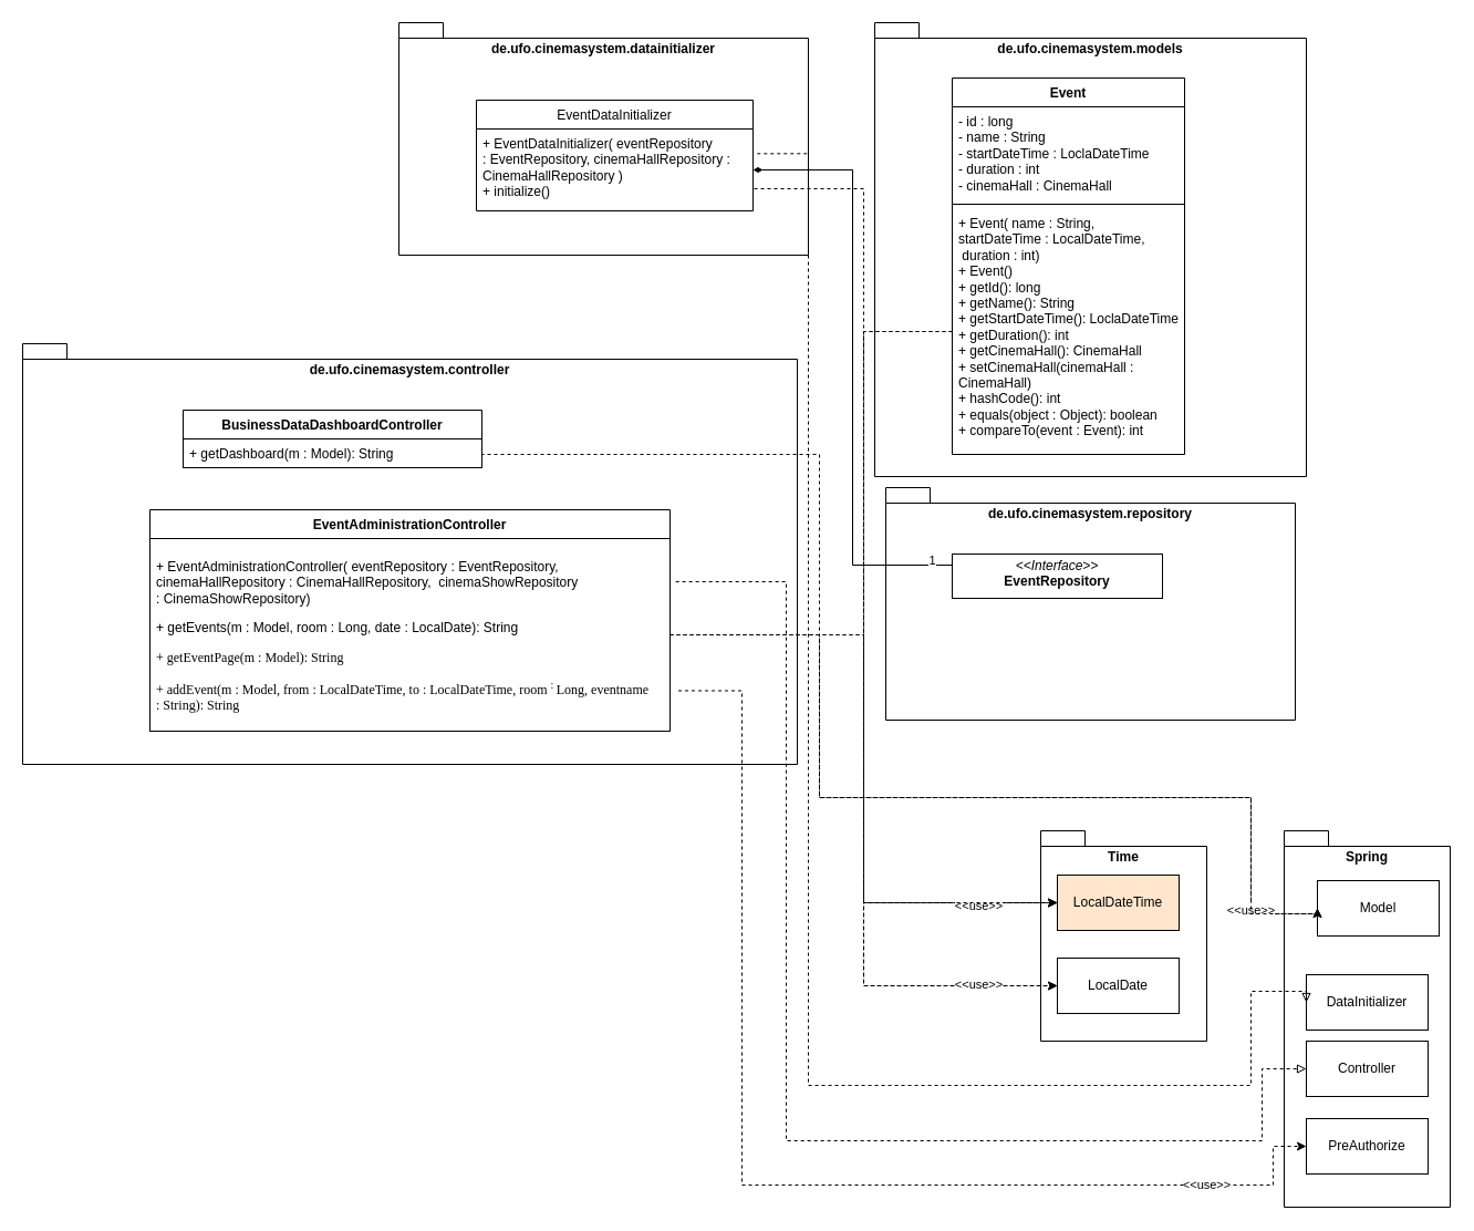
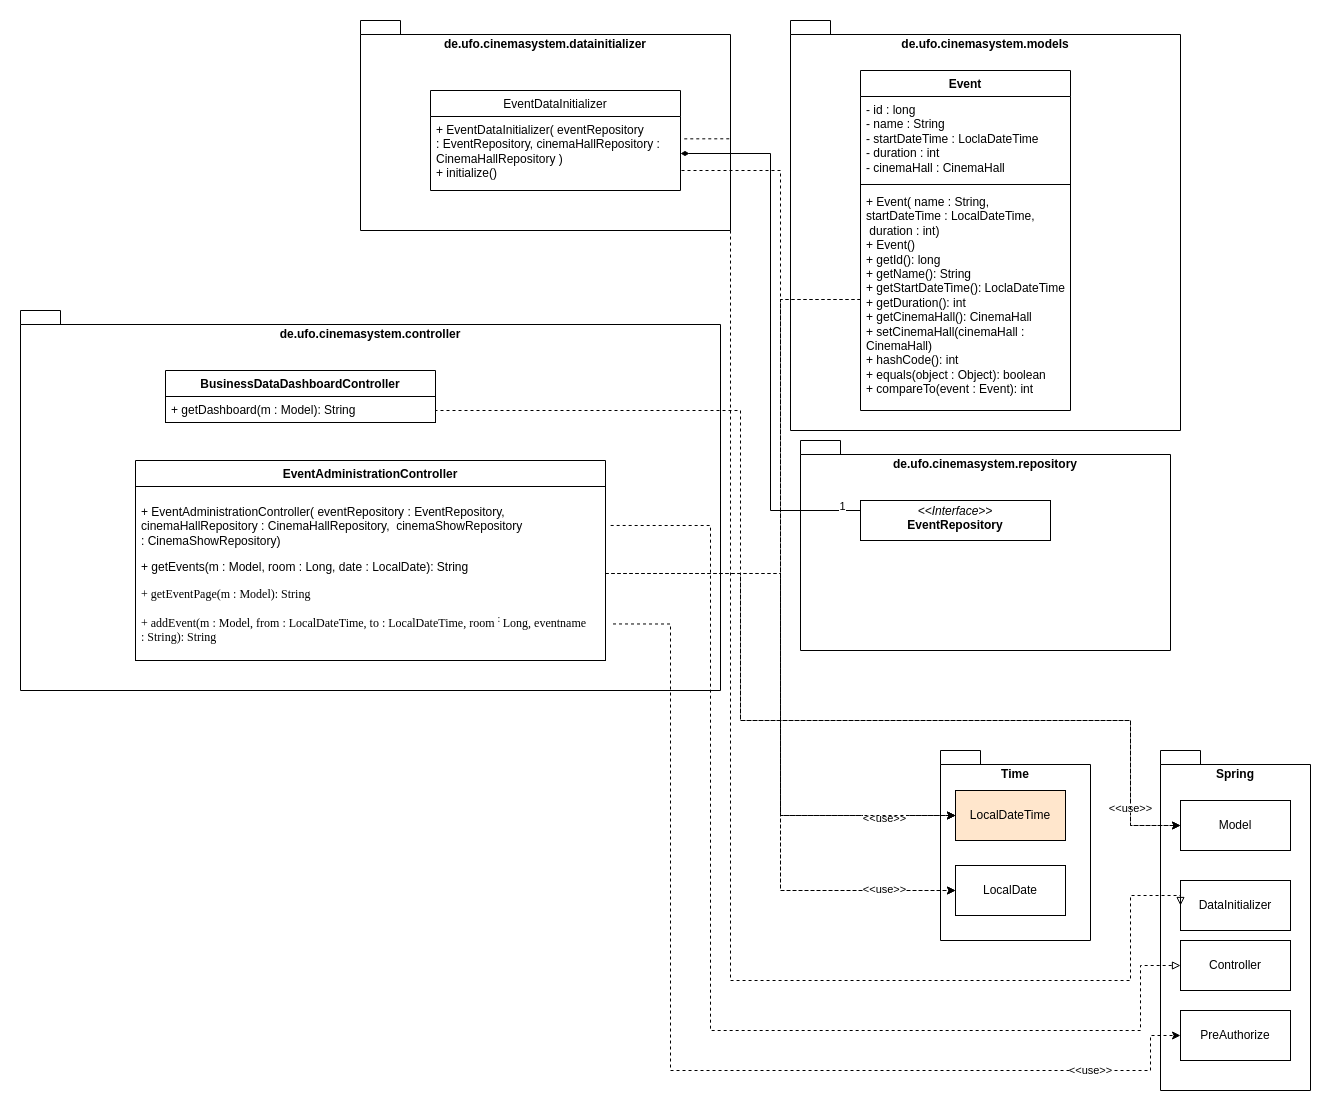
  <mxCell id="0" />
  <mxCell id="1" parent="0" />
  <mxCell id="2" value="de.ufo.cinemasystem.models" style="shape=folder;fontStyle=1;spacingTop=10;tabWidth=40;tabHeight=14;tabPosition=left;html=1;whiteSpace=wrap;align=center;verticalAlign=top;strokeColor=default;" parent="1" vertex="1"><mxGeometry x="790" y="20" width="390" height="410" as="geometry" /></mxCell>
  <mxCell id="3" value="de.ufo.cinemasystem.controller" style="shape=folder;fontStyle=1;spacingTop=10;tabWidth=40;tabHeight=14;tabPosition=left;html=1;whiteSpace=wrap;align=center;verticalAlign=top;strokeColor=default;" parent="1" vertex="1"><mxGeometry x="20" y="310" width="700" height="380" as="geometry" /></mxCell>
  <mxCell id="4" value="de.ufo.cinemasystem.datainitializer&lt;div&gt;&lt;br&gt;&lt;/div&gt;" style="shape=folder;fontStyle=1;spacingTop=10;tabWidth=40;tabHeight=14;tabPosition=left;html=1;whiteSpace=wrap;align=center;verticalAlign=top;strokeColor=default;" vertex="1" parent="1"><mxGeometry x="360" y="20" width="370" height="210" as="geometry" /></mxCell>
  <mxCell id="5" value="de.ufo.cinemasystem.repository" style="shape=folder;fontStyle=1;spacingTop=10;tabWidth=40;tabHeight=14;tabPosition=left;html=1;whiteSpace=wrap;align=center;verticalAlign=top;strokeColor=default;" vertex="1" parent="1"><mxGeometry x="800" y="440" width="370" height="210" as="geometry" /></mxCell>
  <mxCell id="6" value="BusinessDataDashboardController" style="swimlane;fontStyle=1;align=center;verticalAlign=top;childLayout=stackLayout;horizontal=1;startSize=26;horizontalStack=0;resizeParent=1;resizeParentMax=0;resizeLast=0;collapsible=1;marginBottom=0;whiteSpace=wrap;html=1;strokeColor=default;" vertex="1" parent="1"><mxGeometry x="165" y="370" width="270" height="52" as="geometry" /></mxCell>
  <mxCell id="7" value="+ getDashboard(m : Model): String" style="text;strokeColor=default;fillColor=none;align=left;verticalAlign=top;spacingLeft=4;spacingRight=4;overflow=hidden;rotatable=0;points=[[0,0.5],[1,0.5]];portConstraint=eastwest;whiteSpace=wrap;html=1;" vertex="1" parent="6"><mxGeometry y="26" width="270" height="26" as="geometry" /></mxCell>
  <mxCell id="8" value="EventAdministrationController" style="swimlane;fontStyle=1;align=center;verticalAlign=top;childLayout=stackLayout;horizontal=1;startSize=26;horizontalStack=0;resizeParent=1;resizeParentMax=0;resizeLast=0;collapsible=1;marginBottom=0;whiteSpace=wrap;html=1;strokeColor=default;" vertex="1" parent="1"><mxGeometry x="135" y="460" width="470" height="200" as="geometry"><mxRectangle x="-410" y="900" width="200" height="30" as="alternateBounds" /></mxGeometry></mxCell>
  <mxCell id="9" value="&lt;p style=&quot;&quot;&gt;&lt;font face=&quot;Helvetica&quot; style=&quot;font-size: 12px;&quot;&gt;&lt;font style=&quot;font-size: 12px;&quot;&gt;+&amp;nbsp;&lt;font style=&quot;font-size: 12px;&quot;&gt;EventAdministrationController( eventRepository :&amp;nbsp;&lt;/font&gt;&lt;/font&gt;&lt;font style=&quot;font-size: 12px;&quot;&gt;EventRepository,&amp;nbsp; cinemaHallRepository :&amp;nbsp;CinemaHallRepository,&amp;nbsp; cinemaShowRepository :&amp;nbsp;CinemaShowRepository)&lt;/font&gt;&lt;/font&gt;&lt;/p&gt;&lt;p style=&quot;&quot;&gt;&lt;font face=&quot;Helvetica&quot;&gt;&lt;font style=&quot;&quot;&gt;+&amp;nbsp;getEvents(m : Model,&amp;nbsp;room :&amp;nbsp;Long,&amp;nbsp;date :&amp;nbsp;&lt;/font&gt;LocalDate): String&lt;/font&gt;&lt;/p&gt;&lt;p style=&quot;&quot;&gt;&lt;font face=&quot;HL_ULJurnpfYBrmAbW_v&quot;&gt;+&amp;nbsp;getEventPage(m :&amp;nbsp;Model): String&lt;/font&gt;&lt;/p&gt;&lt;p style=&quot;&quot;&gt;&lt;font face=&quot;HL_ULJurnpfYBrmAbW_v&quot; style=&quot;font-size: 12px;&quot;&gt;&lt;font style=&quot;font-size: 12px;&quot;&gt;+&amp;nbsp;&lt;/font&gt;addEvent(m : Model,&amp;nbsp;from :&amp;nbsp;LocalDateTime, to : LocalDateTime,&amp;nbsp;room &lt;sup style=&quot;&quot;&gt;:&amp;nbsp;&lt;/sup&gt;Long,&amp;nbsp;eventname :&amp;nbsp;String): String&lt;/font&gt;&lt;/p&gt;" style="text;strokeColor=default;fillColor=none;align=left;verticalAlign=top;spacingLeft=4;spacingRight=4;overflow=hidden;rotatable=0;points=[[0,0.5],[1,0.5]];portConstraint=eastwest;whiteSpace=wrap;html=1;" vertex="1" parent="8"><mxGeometry y="26" width="470" height="174" as="geometry" /></mxCell>
  <mxCell id="10" value="Event" style="swimlane;fontStyle=1;align=center;verticalAlign=top;childLayout=stackLayout;horizontal=1;startSize=26;horizontalStack=0;resizeParent=1;resizeParentMax=0;resizeLast=0;collapsible=1;marginBottom=0;whiteSpace=wrap;html=1;" vertex="1" parent="1"><mxGeometry x="860" y="70" width="210" height="340" as="geometry" /></mxCell>
  <mxCell id="11" value="- id : long&lt;div&gt;- name : String&lt;/div&gt;&lt;div&gt;- startDateTime : LoclaDateTime&lt;/div&gt;&lt;div&gt;- duration : int&lt;/div&gt;&lt;div&gt;- cinemaHall : CinemaHall&lt;/div&gt;" style="text;strokeColor=none;fillColor=none;align=left;verticalAlign=top;spacingLeft=4;spacingRight=4;overflow=hidden;rotatable=0;points=[[0,0.5],[1,0.5]];portConstraint=eastwest;whiteSpace=wrap;html=1;" vertex="1" parent="10"><mxGeometry y="26" width="210" height="84" as="geometry" /></mxCell>
  <mxCell id="12" value="" style="line;strokeWidth=1;fillColor=none;align=left;verticalAlign=middle;spacingTop=-1;spacingLeft=3;spacingRight=3;rotatable=0;labelPosition=right;points=[];portConstraint=eastwest;strokeColor=inherit;" vertex="1" parent="10"><mxGeometry y="110" width="210" height="8" as="geometry" /></mxCell>
  <mxCell id="13" value="&lt;font style=&quot;font-size: 12px;&quot; face=&quot;Helvetica&quot;&gt;+&amp;nbsp;Event( name :&amp;nbsp;String,&amp;nbsp; startDateTime :&amp;nbsp;LocalDateTime, &amp;nbsp;duration :&amp;nbsp;int)&lt;/font&gt;&lt;div&gt;&lt;font style=&quot;font-size: 12px;&quot; face=&quot;Helvetica&quot;&gt;+ Event()&lt;/font&gt;&lt;/div&gt;&lt;div&gt;&lt;font style=&quot;font-size: 12px;&quot; face=&quot;Helvetica&quot;&gt;+ getId(): long&lt;/font&gt;&lt;/div&gt;&lt;div&gt;&lt;font style=&quot;font-size: 12px;&quot; face=&quot;Helvetica&quot;&gt;+ getName(): String&lt;/font&gt;&lt;/div&gt;&lt;div&gt;&lt;font style=&quot;font-size: 12px;&quot; face=&quot;Helvetica&quot;&gt;+ getStartDateTime(): LoclaDateTime&lt;/font&gt;&lt;/div&gt;&lt;div&gt;&lt;font style=&quot;font-size: 12px;&quot; face=&quot;Helvetica&quot;&gt;+ getDuration(): int&lt;/font&gt;&lt;/div&gt;&lt;div&gt;&lt;font style=&quot;font-size: 12px;&quot; face=&quot;Helvetica&quot;&gt;+ getCinemaHall(): CinemaHall&lt;/font&gt;&lt;/div&gt;&lt;div&gt;&lt;font style=&quot;font-size: 12px;&quot; face=&quot;Helvetica&quot;&gt;+ setCinemaHall(cinemaHall : CinemaHall)&lt;/font&gt;&lt;/div&gt;&lt;div&gt;&lt;font style=&quot;font-size: 12px;&quot; face=&quot;Helvetica&quot;&gt;+ hashCode(): int&lt;/font&gt;&lt;/div&gt;&lt;div&gt;&lt;font style=&quot;font-size: 12px;&quot; face=&quot;Helvetica&quot;&gt;+ equals(object : Object): boolean&lt;/font&gt;&lt;/div&gt;&lt;div&gt;&lt;font style=&quot;font-size: 12px;&quot; face=&quot;Helvetica&quot;&gt;+ compareTo(event : Event): int&lt;/font&gt;&lt;/div&gt;" style="text;strokeColor=none;fillColor=none;align=left;verticalAlign=top;spacingLeft=4;spacingRight=4;overflow=hidden;rotatable=0;points=[[0,0.5],[1,0.5]];portConstraint=eastwest;whiteSpace=wrap;html=1;" vertex="1" parent="10"><mxGeometry y="118" width="210" height="222" as="geometry" /></mxCell>
  <mxCell id="14" value="&lt;span style=&quot;font-weight: 400; text-align: left;&quot;&gt;EventDataInitializer&lt;/span&gt;" style="swimlane;fontStyle=1;align=center;verticalAlign=top;childLayout=stackLayout;horizontal=1;startSize=26;horizontalStack=0;resizeParent=1;resizeParentMax=0;resizeLast=0;collapsible=1;marginBottom=0;whiteSpace=wrap;html=1;" vertex="1" parent="1"><mxGeometry x="430" y="90" width="250" height="100" as="geometry" /></mxCell>
  <mxCell id="15" value="&lt;font style=&quot;font-size: 12px;&quot;&gt;+&amp;nbsp;EventDataInitializer( eventRepository :&amp;nbsp;EventRepository,&amp;nbsp;cinemaHallRepository&amp;nbsp;: CinemaHallRepository )&lt;/font&gt;&lt;div&gt;&lt;font style=&quot;font-size: 12px;&quot;&gt;+ initialize()&lt;/font&gt;&lt;/div&gt;" style="text;strokeColor=none;fillColor=none;align=left;verticalAlign=top;spacingLeft=4;spacingRight=4;overflow=hidden;rotatable=0;points=[[0,0.5],[1,0.5]];portConstraint=eastwest;whiteSpace=wrap;html=1;" vertex="1" parent="14"><mxGeometry y="26" width="250" height="74" as="geometry" /></mxCell>
  <mxCell id="16" value="&lt;p style=&quot;margin:0px;margin-top:4px;text-align:center;&quot;&gt;&lt;i&gt;&amp;lt;&amp;lt;Interface&amp;gt;&amp;gt;&lt;/i&gt;&lt;br&gt;&lt;b&gt;EventRepository&lt;/b&gt;&lt;/p&gt;&lt;p style=&quot;margin:0px;margin-left:4px;&quot;&gt;&lt;br&gt;&lt;/p&gt;" style="verticalAlign=top;align=left;overflow=fill;html=1;whiteSpace=wrap;" vertex="1" parent="1"><mxGeometry x="860" y="500" width="190" height="40" as="geometry" /></mxCell>
  <mxCell id="17" value="Spring" style="shape=folder;fontStyle=1;spacingTop=10;tabWidth=40;tabHeight=14;tabPosition=left;html=1;whiteSpace=wrap;align=center;verticalAlign=top;strokeColor=default;" vertex="1" parent="1"><mxGeometry x="1160" y="750" width="150" height="340" as="geometry" /></mxCell>
- <mxCell id="18" value="Model" style="html=1;whiteSpace=wrap;" vertex="1" parent="1"><mxGeometry x="1190" y="795" width="110" height="50" as="geometry" /></mxCell>
+ <mxCell id="18" value="Model" style="html=1;whiteSpace=wrap;" vertex="1" parent="1"><mxGeometry x="1180" y="800" width="110" height="50" as="geometry" /></mxCell>
  <mxCell id="19" value="DataInitializer" style="html=1;whiteSpace=wrap;" vertex="1" parent="1"><mxGeometry x="1180" y="880" width="110" height="50" as="geometry" /></mxCell>
  <mxCell id="20" value="Controller" style="html=1;whiteSpace=wrap;" vertex="1" parent="1"><mxGeometry x="1180" y="940" width="110" height="50" as="geometry" /></mxCell>
  <mxCell id="21" value="Time" style="shape=folder;fontStyle=1;spacingTop=10;tabWidth=40;tabHeight=14;tabPosition=left;html=1;whiteSpace=wrap;align=center;verticalAlign=top;strokeColor=default;" vertex="1" parent="1"><mxGeometry x="940" y="750" width="150" height="190" as="geometry" /></mxCell>
  <mxCell id="22" value="LocalDateTime" style="html=1;whiteSpace=wrap;fillColor=#ffe6cc;" vertex="1" parent="1"><mxGeometry x="955" y="790" width="110" height="50" as="geometry" /></mxCell>
  <mxCell id="23" value="LocalDate" style="html=1;whiteSpace=wrap;" vertex="1" parent="1"><mxGeometry x="955" y="865" width="110" height="50" as="geometry" /></mxCell>
  <mxCell id="24" value="&lt;div style=&quot;&quot;&gt;&lt;pre style=&quot;&quot;&gt;&lt;font style=&quot;font-size: 12px;&quot; face=&quot;Helvetica&quot;&gt;PreAuthorize&lt;/font&gt;&lt;/pre&gt;&lt;/div&gt;" style="html=1;whiteSpace=wrap;" vertex="1" parent="1"><mxGeometry x="1180" y="1010" width="110" height="50" as="geometry" /></mxCell>
  <mxCell id="25" style="edgeStyle=orthogonalEdgeStyle;rounded=0;orthogonalLoop=1;jettySize=auto;html=1;exitX=1;exitY=0.5;exitDx=0;exitDy=0;entryX=0;entryY=0.5;entryDx=0;entryDy=0;dashed=1;" edge="1" parent="1" source="9" target="22"><mxGeometry relative="1" as="geometry"><Array as="points"><mxPoint x="780" y="573" /><mxPoint x="780" y="815" /></Array></mxGeometry></mxCell>
  <mxCell id="26" style="edgeStyle=orthogonalEdgeStyle;rounded=0;orthogonalLoop=1;jettySize=auto;html=1;exitX=1;exitY=0.5;exitDx=0;exitDy=0;entryX=0;entryY=0.5;entryDx=0;entryDy=0;dashed=1;" edge="1" parent="1" source="9" target="23"><mxGeometry relative="1" as="geometry"><mxPoint x="710" y="617.93" as="sourcePoint" /><mxPoint x="1060" y="859.93" as="targetPoint" /><Array as="points"><mxPoint x="780" y="573" /><mxPoint x="780" y="890" /></Array></mxGeometry></mxCell>
  <mxCell id="27" style="edgeStyle=orthogonalEdgeStyle;rounded=0;orthogonalLoop=1;jettySize=auto;html=1;exitX=1;exitY=0.5;exitDx=0;exitDy=0;entryX=0;entryY=0.5;entryDx=0;entryDy=0;dashed=1;" edge="1" parent="1" source="9" target="18"><mxGeometry relative="1" as="geometry"><Array as="points"><mxPoint x="740" y="573" /><mxPoint x="740" y="720" /><mxPoint x="1130" y="720" /><mxPoint x="1130" y="825" /></Array></mxGeometry></mxCell>
  <mxCell id="28" value="&lt;span style=&quot;color: rgba(0, 0, 0, 0); font-family: monospace; font-size: 0px; text-align: start; background-color: rgb(27, 29, 30);&quot;&gt;%3CmxGraphModel%3E%3Croot%3E%3CmxCell%20id%3D%220%22%2F%3E%3CmxCell%20id%3D%221%22%20parent%3D%220%22%2F%3E%3CmxCell%20id%3D%222%22%20value%3D%22%26amp%3Blt%3B%26amp%3Blt%3Buse%26amp%3Bgt%3B%26amp%3Bgt%3B%22%20style%3D%22edgeLabel%3Bhtml%3D1%3Balign%3Dcenter%3BverticalAlign%3Dmiddle%3Bresizable%3D0%3Bpoints%3D%5B%5D%3B%22%20vertex%3D%221%22%20connectable%3D%220%22%20parent%3D%221%22%3E%3CmxGeometry%20x%3D%22650.333%22%20y%3D%22954.028%22%20as%3D%22geometry%22%2F%3E%3C%2FmxCell%3E%3C%2Froot%3E%3C%2FmxGraphModel%3E&amp;lt;&amp;lt;use&amp;gt;&amp;gt;&lt;/span&gt;" style="edgeLabel;html=1;align=center;verticalAlign=middle;resizable=0;points=[];" vertex="1" connectable="0" parent="27"><mxGeometry x="0.896" y="-4" relative="1" as="geometry"><mxPoint as="offset" /></mxGeometry></mxCell>
  <mxCell id="29" value="&amp;lt;&amp;lt;use&amp;gt;&amp;gt;" style="edgeLabel;html=1;align=center;verticalAlign=middle;resizable=0;points=[];" vertex="1" connectable="0" parent="27"><mxGeometry x="0.835" y="-1" relative="1" as="geometry"><mxPoint as="offset" /></mxGeometry></mxCell>
  <mxCell id="30" style="edgeStyle=orthogonalEdgeStyle;rounded=0;orthogonalLoop=1;jettySize=auto;html=1;exitX=0;exitY=0.25;exitDx=0;exitDy=0;entryX=1;entryY=0.5;entryDx=0;entryDy=0;endArrow=diamondThin;endFill=1;" edge="1" parent="1" source="16" target="15"><mxGeometry relative="1" as="geometry" /></mxCell>
  <mxCell id="31" value="1" style="edgeLabel;html=1;align=center;verticalAlign=middle;resizable=0;points=[];" vertex="1" connectable="0" parent="30"><mxGeometry x="-0.929" y="-5" relative="1" as="geometry"><mxPoint as="offset" /></mxGeometry></mxCell>
  <mxCell id="32" style="edgeStyle=orthogonalEdgeStyle;rounded=0;orthogonalLoop=1;jettySize=auto;html=1;exitX=0;exitY=0.5;exitDx=0;exitDy=0;entryX=0;entryY=0.5;entryDx=0;entryDy=0;dashed=1;" edge="1" parent="1" source="13" target="22"><mxGeometry relative="1" as="geometry"><mxPoint x="780" y="630" as="targetPoint" /><Array as="points"><mxPoint x="780" y="299" /><mxPoint x="780" y="815" /></Array></mxGeometry></mxCell>
  <mxCell id="33" value="&amp;lt;&amp;lt;use&amp;gt;&amp;gt;" style="edgeLabel;html=1;align=center;verticalAlign=middle;resizable=0;points=[];" vertex="1" connectable="0" parent="32"><mxGeometry x="0.814" y="-2" relative="1" as="geometry"><mxPoint as="offset" /></mxGeometry></mxCell>
  <mxCell id="34" style="edgeStyle=orthogonalEdgeStyle;rounded=0;orthogonalLoop=1;jettySize=auto;html=1;exitX=0;exitY=0.5;exitDx=0;exitDy=0;dashed=1;entryX=0;entryY=0.5;entryDx=0;entryDy=0;" edge="1" parent="1" source="13" target="23"><mxGeometry relative="1" as="geometry"><mxPoint x="920" y="980" as="targetPoint" /><mxPoint x="870" y="309" as="sourcePoint" /><Array as="points"><mxPoint x="780" y="299" /><mxPoint x="780" y="890" /></Array></mxGeometry></mxCell>
  <mxCell id="35" value="&amp;lt;&amp;lt;use&amp;gt;&amp;gt;" style="edgeLabel;html=1;align=center;verticalAlign=middle;resizable=0;points=[];" vertex="1" connectable="0" parent="34"><mxGeometry x="0.83" y="2" relative="1" as="geometry"><mxPoint as="offset" /></mxGeometry></mxCell>
  <mxCell id="36" style="edgeStyle=orthogonalEdgeStyle;rounded=0;orthogonalLoop=1;jettySize=auto;html=1;exitX=1;exitY=0.5;exitDx=0;exitDy=0;entryX=0;entryY=0.5;entryDx=0;entryDy=0;dashed=1;" edge="1" parent="1" source="15" target="22"><mxGeometry relative="1" as="geometry"><mxPoint x="780" y="292" as="targetPoint" /><Array as="points"><mxPoint x="680" y="170" /><mxPoint x="780" y="170" /><mxPoint x="780" y="815" /></Array></mxGeometry></mxCell>
  <mxCell id="37" style="edgeStyle=orthogonalEdgeStyle;rounded=0;orthogonalLoop=1;jettySize=auto;html=1;exitX=1;exitY=0.5;exitDx=0;exitDy=0;entryX=0;entryY=0.5;entryDx=0;entryDy=0;dashed=1;" edge="1" parent="1" source="7" target="18"><mxGeometry relative="1" as="geometry"><mxPoint x="615" y="583" as="sourcePoint" /><mxPoint x="1190" y="835" as="targetPoint" /><Array as="points"><mxPoint x="435" y="410" /><mxPoint x="740" y="410" /><mxPoint x="740" y="720" /><mxPoint x="1130" y="720" /><mxPoint x="1130" y="825" /></Array></mxGeometry></mxCell>
  <mxCell id="38" value="&lt;span style=&quot;color: rgba(0, 0, 0, 0); font-family: monospace; font-size: 0px; text-align: start; background-color: rgb(27, 29, 30);&quot;&gt;%3CmxGraphModel%3E%3Croot%3E%3CmxCell%20id%3D%220%22%2F%3E%3CmxCell%20id%3D%221%22%20parent%3D%220%22%2F%3E%3CmxCell%20id%3D%222%22%20value%3D%22%26amp%3Blt%3B%26amp%3Blt%3Buse%26amp%3Bgt%3B%26amp%3Bgt%3B%22%20style%3D%22edgeLabel%3Bhtml%3D1%3Balign%3Dcenter%3BverticalAlign%3Dmiddle%3Bresizable%3D0%3Bpoints%3D%5B%5D%3B%22%20vertex%3D%221%22%20connectable%3D%220%22%20parent%3D%221%22%3E%3CmxGeometry%20x%3D%22650.333%22%20y%3D%22954.028%22%20as%3D%22geometry%22%2F%3E%3C%2FmxCell%3E%3C%2Froot%3E%3C%2FmxGraphModel%3E&amp;lt;&amp;lt;use&amp;gt;&amp;gt;&lt;/span&gt;" style="edgeLabel;html=1;align=center;verticalAlign=middle;resizable=0;points=[];" vertex="1" connectable="0" parent="37"><mxGeometry x="0.896" y="-4" relative="1" as="geometry"><mxPoint as="offset" /></mxGeometry></mxCell>
  <mxCell id="39" style="edgeStyle=orthogonalEdgeStyle;rounded=0;orthogonalLoop=1;jettySize=auto;html=1;exitX=1.015;exitY=0.302;exitDx=0;exitDy=0;entryX=0;entryY=0.5;entryDx=0;entryDy=0;dashed=1;endArrow=block;endFill=0;exitPerimeter=0;" edge="1" parent="1" source="15" target="19"><mxGeometry relative="1" as="geometry"><mxPoint x="760" y="350" as="sourcePoint" /><Array as="points"><mxPoint x="730" y="138" /><mxPoint x="730" y="980" /><mxPoint x="1130" y="980" /><mxPoint x="1130" y="895" /></Array></mxGeometry></mxCell>
  <mxCell id="40" style="edgeStyle=orthogonalEdgeStyle;rounded=0;orthogonalLoop=1;jettySize=auto;html=1;exitX=1.011;exitY=0.224;exitDx=0;exitDy=0;entryX=0;entryY=0.5;entryDx=0;entryDy=0;dashed=1;endArrow=block;endFill=0;exitPerimeter=0;" edge="1" parent="1" source="9" target="20"><mxGeometry relative="1" as="geometry"><mxPoint x="1190" y="905" as="targetPoint" /><mxPoint x="694" y="148" as="sourcePoint" /><Array as="points"><mxPoint x="710" y="525" /><mxPoint x="710" y="1030" /><mxPoint x="1140" y="1030" /><mxPoint x="1140" y="965" /></Array></mxGeometry></mxCell>
  <mxCell id="41" style="edgeStyle=orthogonalEdgeStyle;rounded=0;orthogonalLoop=1;jettySize=auto;html=1;exitX=1.016;exitY=0.79;exitDx=0;exitDy=0;entryX=0;entryY=0.5;entryDx=0;entryDy=0;dashed=1;exitPerimeter=0;" edge="1" parent="1" source="9" target="24"><mxGeometry relative="1" as="geometry"><Array as="points"><mxPoint x="670" y="624" /><mxPoint x="670" y="1070" /><mxPoint x="1150" y="1070" /><mxPoint x="1150" y="1035" /></Array></mxGeometry></mxCell>
  <mxCell id="42" value="&amp;lt;&amp;lt;use&amp;gt;&amp;gt;" style="edgeLabel;html=1;align=center;verticalAlign=middle;resizable=0;points=[];" vertex="1" connectable="0" parent="41"><mxGeometry x="0.76" y="1" relative="1" as="geometry"><mxPoint as="offset" /></mxGeometry></mxCell>
